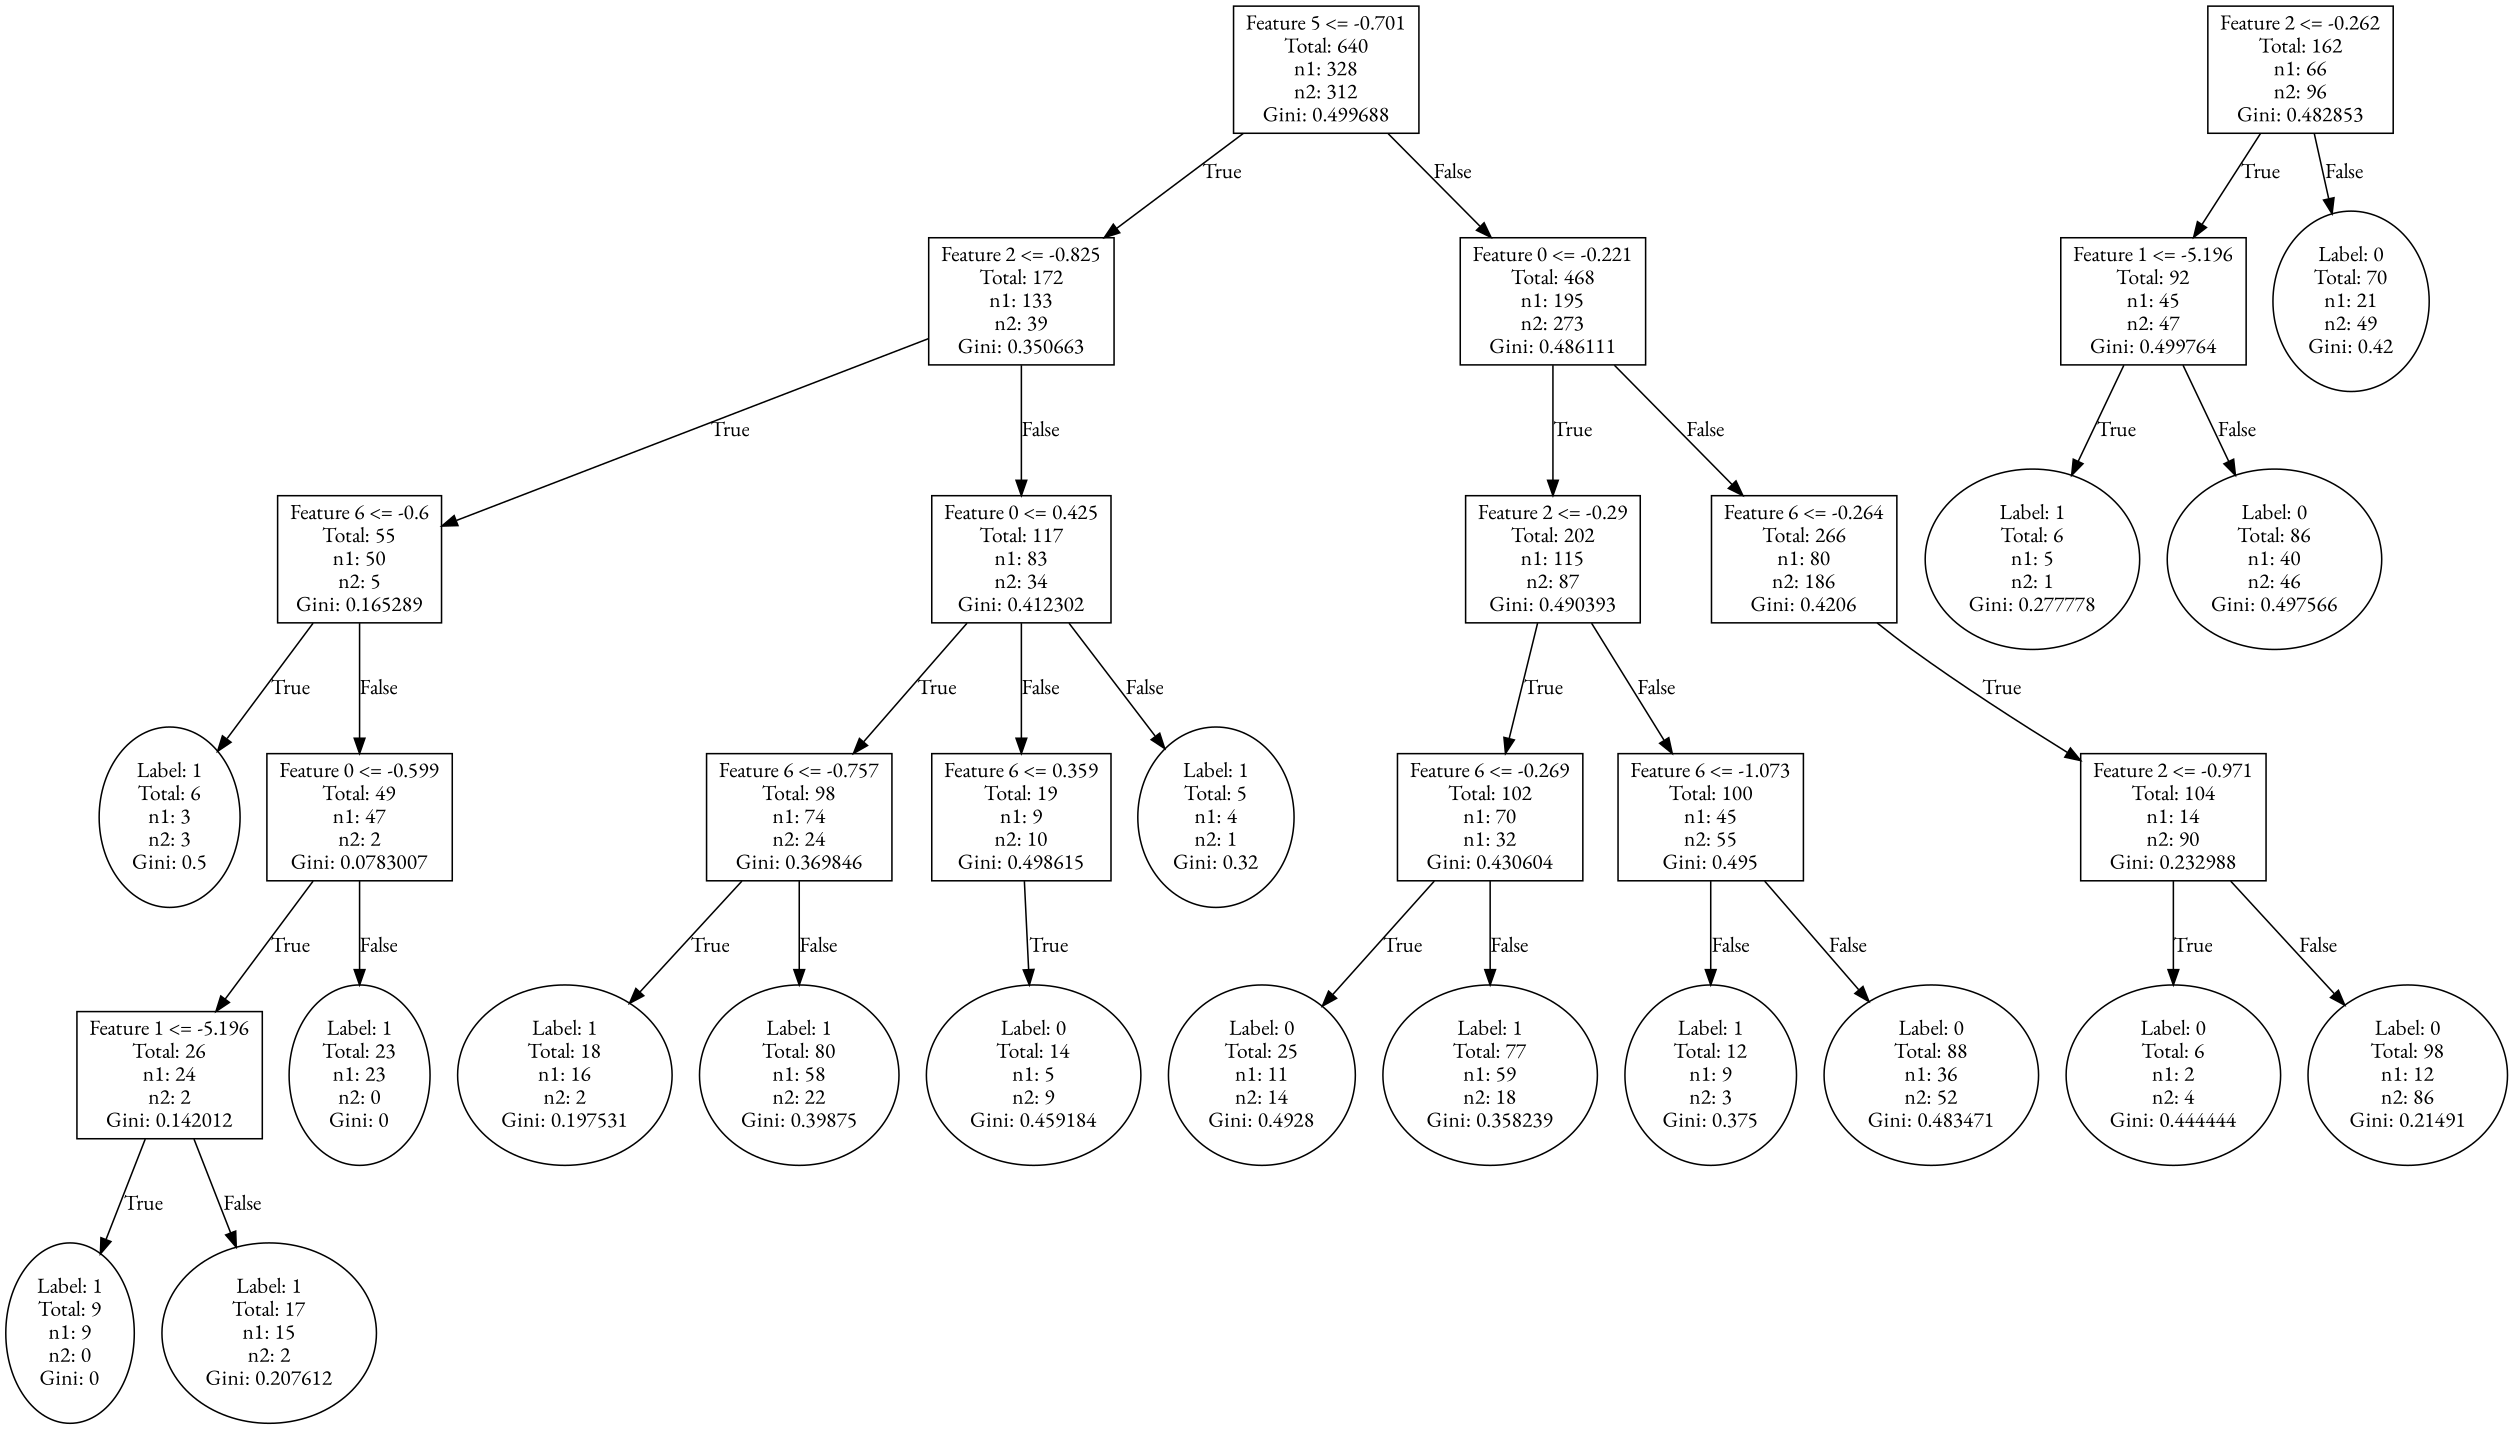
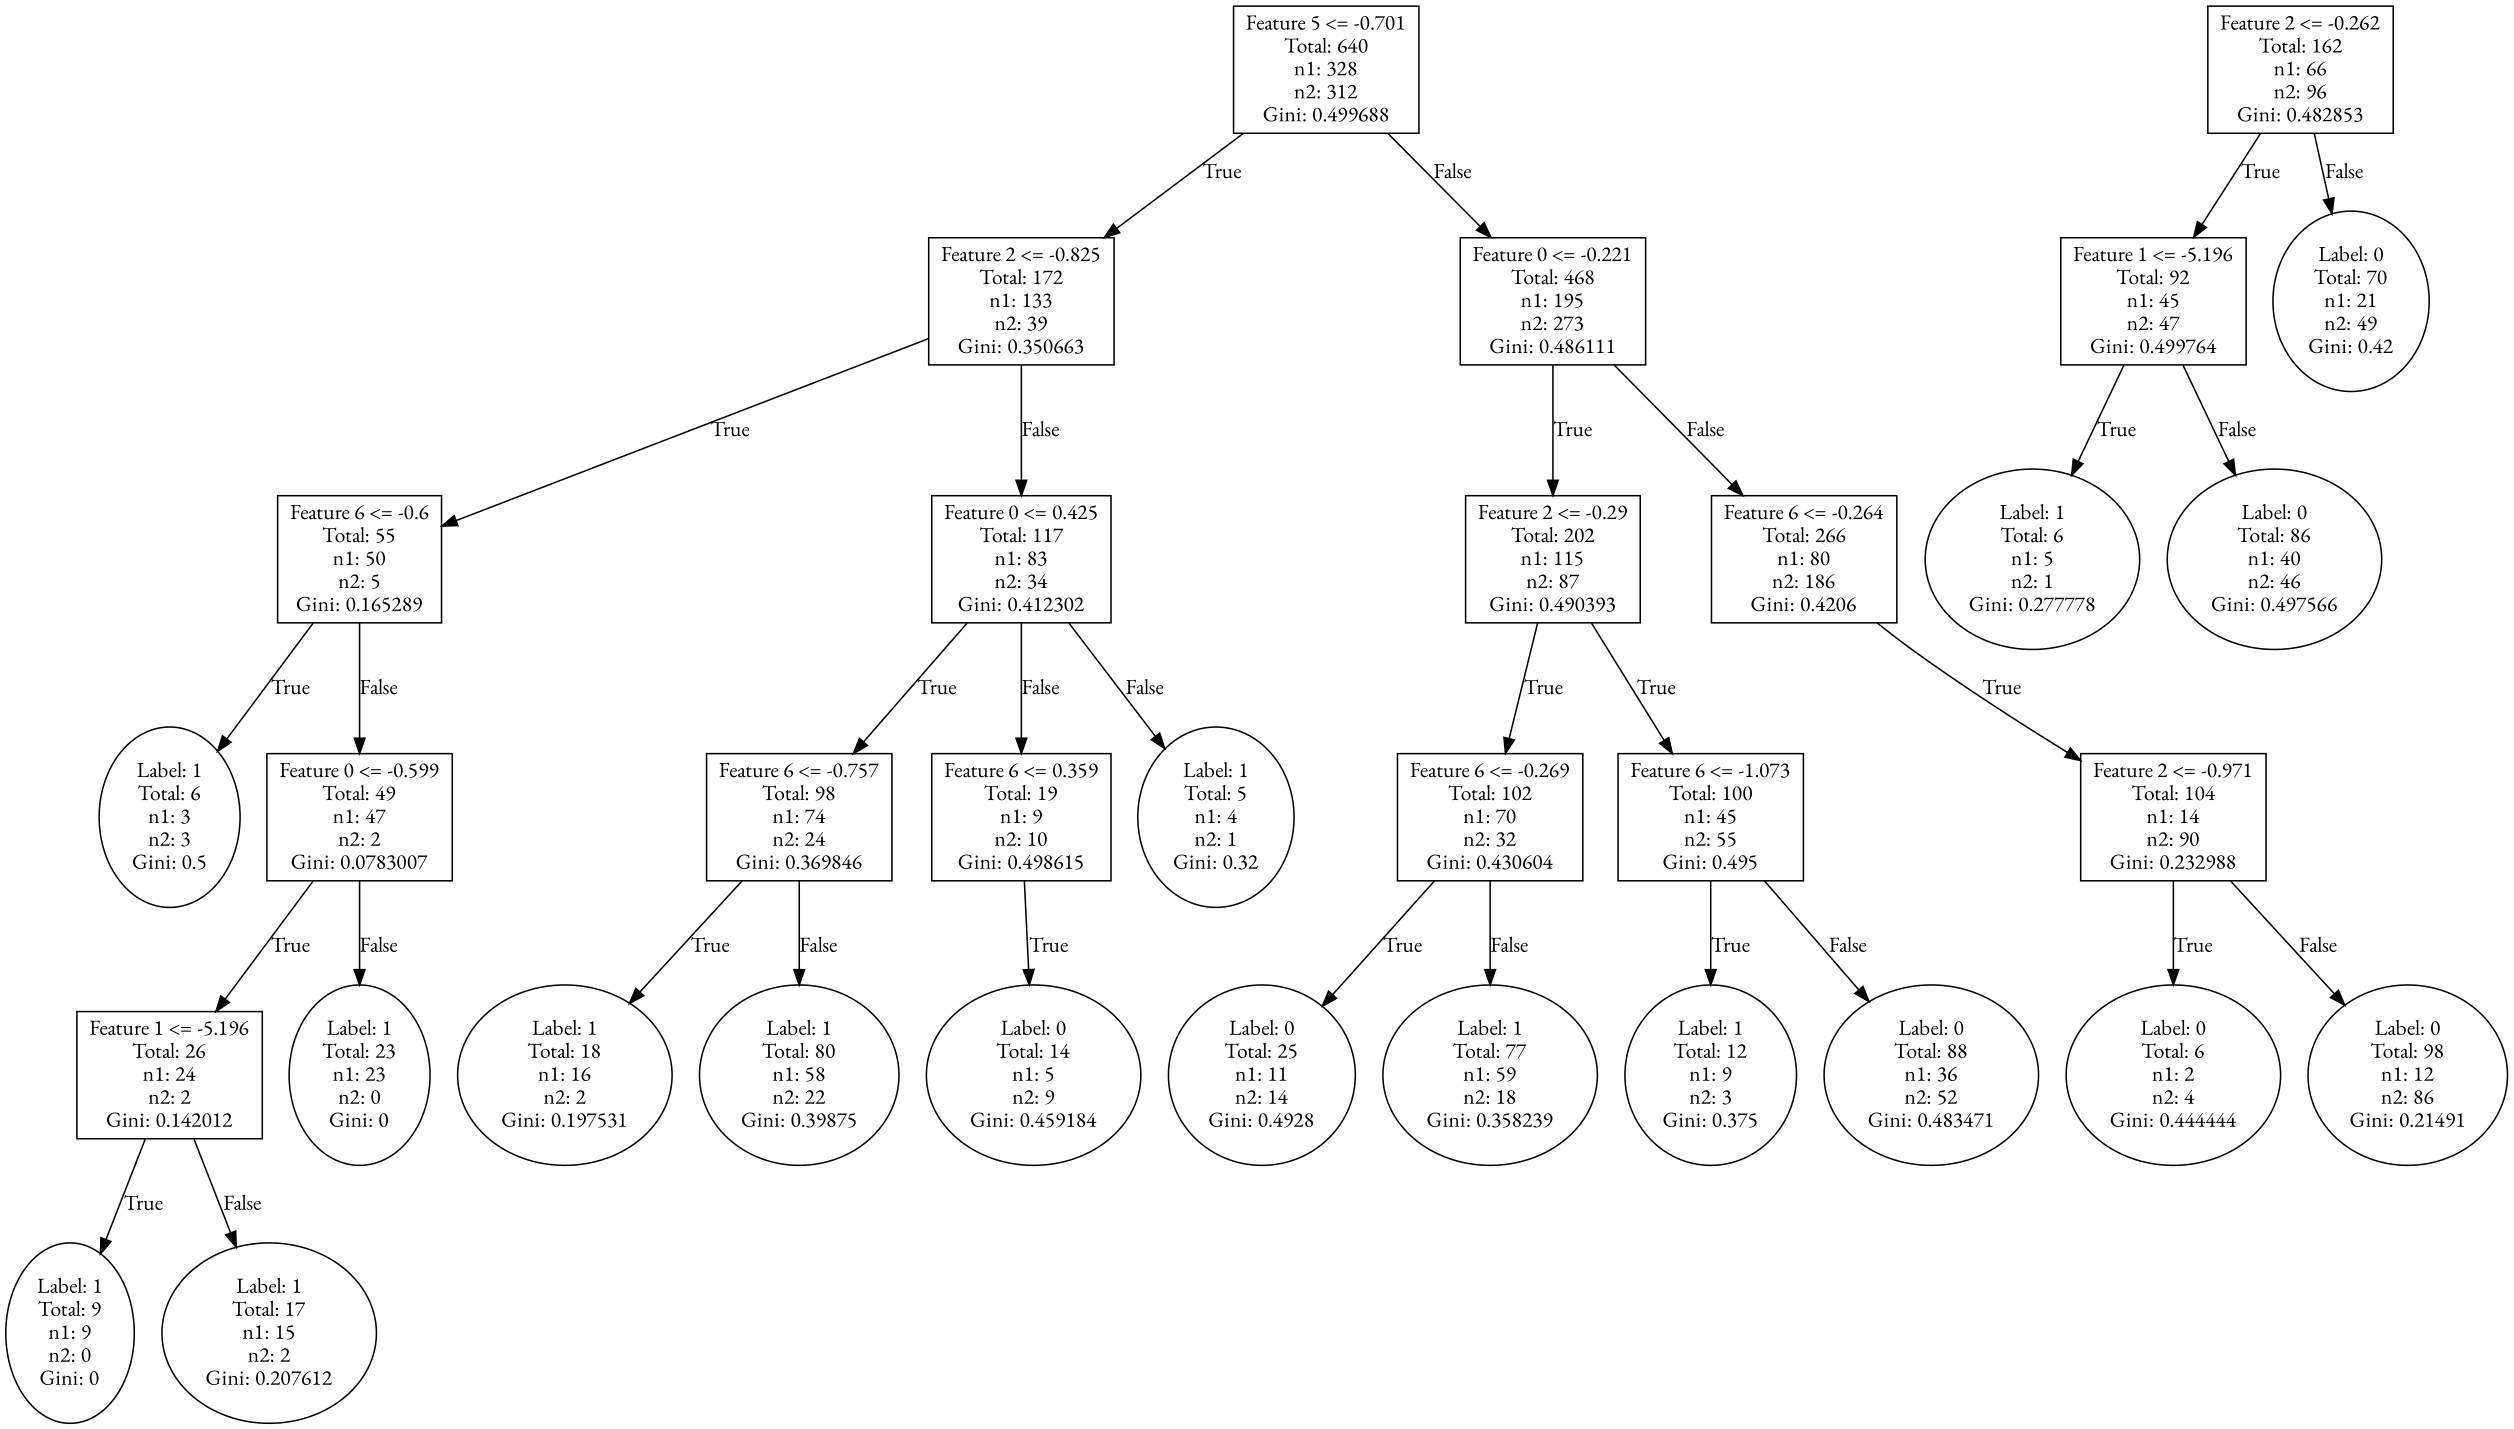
  digraph {
    fontname="EB Garamond"
    node [fontname="EB Garamond" shape=ellipse]
    edge [fontname="EB Garamond"]
    n1 [label="Feature 5 <= -0.701\nTotal: 640\nn1: 328\nn2: 312\nGini: 0.499688" shape=box]
    n2 [label="Feature 2 <= -0.825\nTotal: 172\nn1: 133\nn2: 39\nGini: 0.350663" shape=box]
    n3 [label="Feature 0 <= -0.221\nTotal: 468\nn1: 195\nn2: 273\nGini: 0.486111" shape=box]
    n4 [label="Feature 6 <= -0.6\nTotal: 55\nn1: 50\nn2: 5\nGini: 0.165289" shape=box]
    n5 [label="Feature 0 <= 0.425\nTotal: 117\nn1: 83\nn2: 34\nGini: 0.412302" shape=box]
    n6 [label="Feature 2 <= -0.29\nTotal: 202\nn1: 115\nn2: 87\nGini: 0.490393" shape=box]
    n7 [label="Feature 6 <= -0.264\nTotal: 266\nn1: 80\nn2: 186\nGini: 0.4206" shape=box]
    n8 [label="Label: 1\nTotal: 6\nn1: 3\nn2: 3\nGini: 0.5"]
    n9 [label="Feature 0 <= -0.599\nTotal: 49\nn1: 47\nn2: 2\nGini: 0.0783007" shape=box]
    n10 [label="Feature 6 <= -0.757\nTotal: 98\nn1: 74\nn2: 24\nGini: 0.369846" shape=box]
    n11 [label="Feature 6 <= 0.359\nTotal: 19\nn1: 9\nn2: 10\nGini: 0.498615" shape=box]
    n12 [label="Label: 1\nTotal: 5\nn1: 4\nn2: 1\nGini: 0.32"]
    n13 [label="Feature 1 <= -5.196\nTotal: 26\nn1: 24\nn2: 2\nGini: 0.142012" shape=box]
    n14 [label="Label: 1\nTotal: 23\nn1: 23\nn2: 0\nGini: 0"]
    n15 [label="Label: 1\nTotal: 9\nn1: 9\nn2: 0\nGini: 0"]
    n16 [label="Label: 1\nTotal: 17\nn1: 15\nn2: 2\nGini: 0.207612"]
    n17 [label="Label: 1\nTotal: 18\nn1: 16\nn2: 2\nGini: 0.197531"]
    n18 [label="Label: 1\nTotal: 80\nn1: 58\nn2: 22\nGini: 0.39875"]
    n19 [label="Label: 0\nTotal: 14\nn1: 5\nn2: 9\nGini: 0.459184"]
-   n20 [label="Feature 6 <= -0.269\nTotal: 102\nn1: 70\nn1: 32\nGini: 0.430604" shape=box]
+   n20 [label="Feature 6 <= -0.269\nTotal: 102\nn1: 70\nn2: 32\nGini: 0.430604" shape=box]
    n21 [label="Feature 6 <= -1.073\nTotal: 100\nn1: 45\nn2: 55\nGini: 0.495" shape=box]
    n22 [label="Feature 2 <= -0.971\nTotal: 104\nn1: 14\nn2: 90\nGini: 0.232988" shape=box]
    n23 [label="Label: 0\nTotal: 25\nn1: 11\nn2: 14\nGini: 0.4928"]
    n24 [label="Label: 1\nTotal: 77\nn1: 59\nn2: 18\nGini: 0.358239"]
    n25 [label="Label: 1\nTotal: 12\nn1: 9\nn2: 3\nGini: 0.375"]
    n26 [label="Label: 0\nTotal: 88\nn1: 36\nn2: 52\nGini: 0.483471"]
    n27 [label="Label: 0\nTotal: 6\nn1: 2\nn2: 4\nGini: 0.444444"]
    n28 [label="Label: 0\nTotal: 98\nn1: 12\nn2: 86\nGini: 0.21491"]
    n29 [label="Feature 2 <= -0.262\nTotal: 162\nn1: 66\nn2: 96\nGini: 0.482853" shape=box]
    n30 [label="Feature 1 <= -5.196\nTotal: 92\nn1: 45\nn2: 47\nGini: 0.499764" shape=box]
    n31 [label="Label: 0\nTotal: 70\nn1: 21\nn2: 49\nGini: 0.42"]
    n32 [label="Label: 1\nTotal: 6\nn1: 5\nn2: 1\nGini: 0.277778"]
    n33 [label="Label: 0\nTotal: 86\nn1: 40\nn2: 46\nGini: 0.497566"]
    n1 -> n2 [label=True]
    n1 -> n3 [label=False]
    n2 -> n4 [label=True]
    n2 -> n5 [label=False]
    n3 -> n6 [label=True]
    n3 -> n7 [label=False]
    n4 -> n8 [label=True]
    n4 -> n9 [label=False]
    n5 -> n10 [label=True]
    n5 -> n11 [label=False]
    n5 -> n12 [label=False]
    n6 -> n20 [label=True]
-   n6 -> n21 [label=False]
+   n6 -> n21 [label=True]
    n7 -> n22 [label=True]
    n9 -> n13 [label=True]
    n9 -> n14 [label=False]
    n10 -> n17 [label=True]
    n10 -> n18 [label=False]
    n11 -> n19 [label=True]
    n13 -> n15 [label=True]
    n13 -> n16 [label=False]
    n20 -> n23 [label=True]
    n20 -> n24 [label=False]
-   n21 -> n25 [label=False]
+   n21 -> n25 [label=True]
    n21 -> n26 [label=False]
    n22 -> n27 [label=True]
    n22 -> n28 [label=False]
    n29 -> n30 [label=True]
    n29 -> n31 [label=False]
    n30 -> n32 [label=True]
    n30 -> n33 [label=False]
  }
